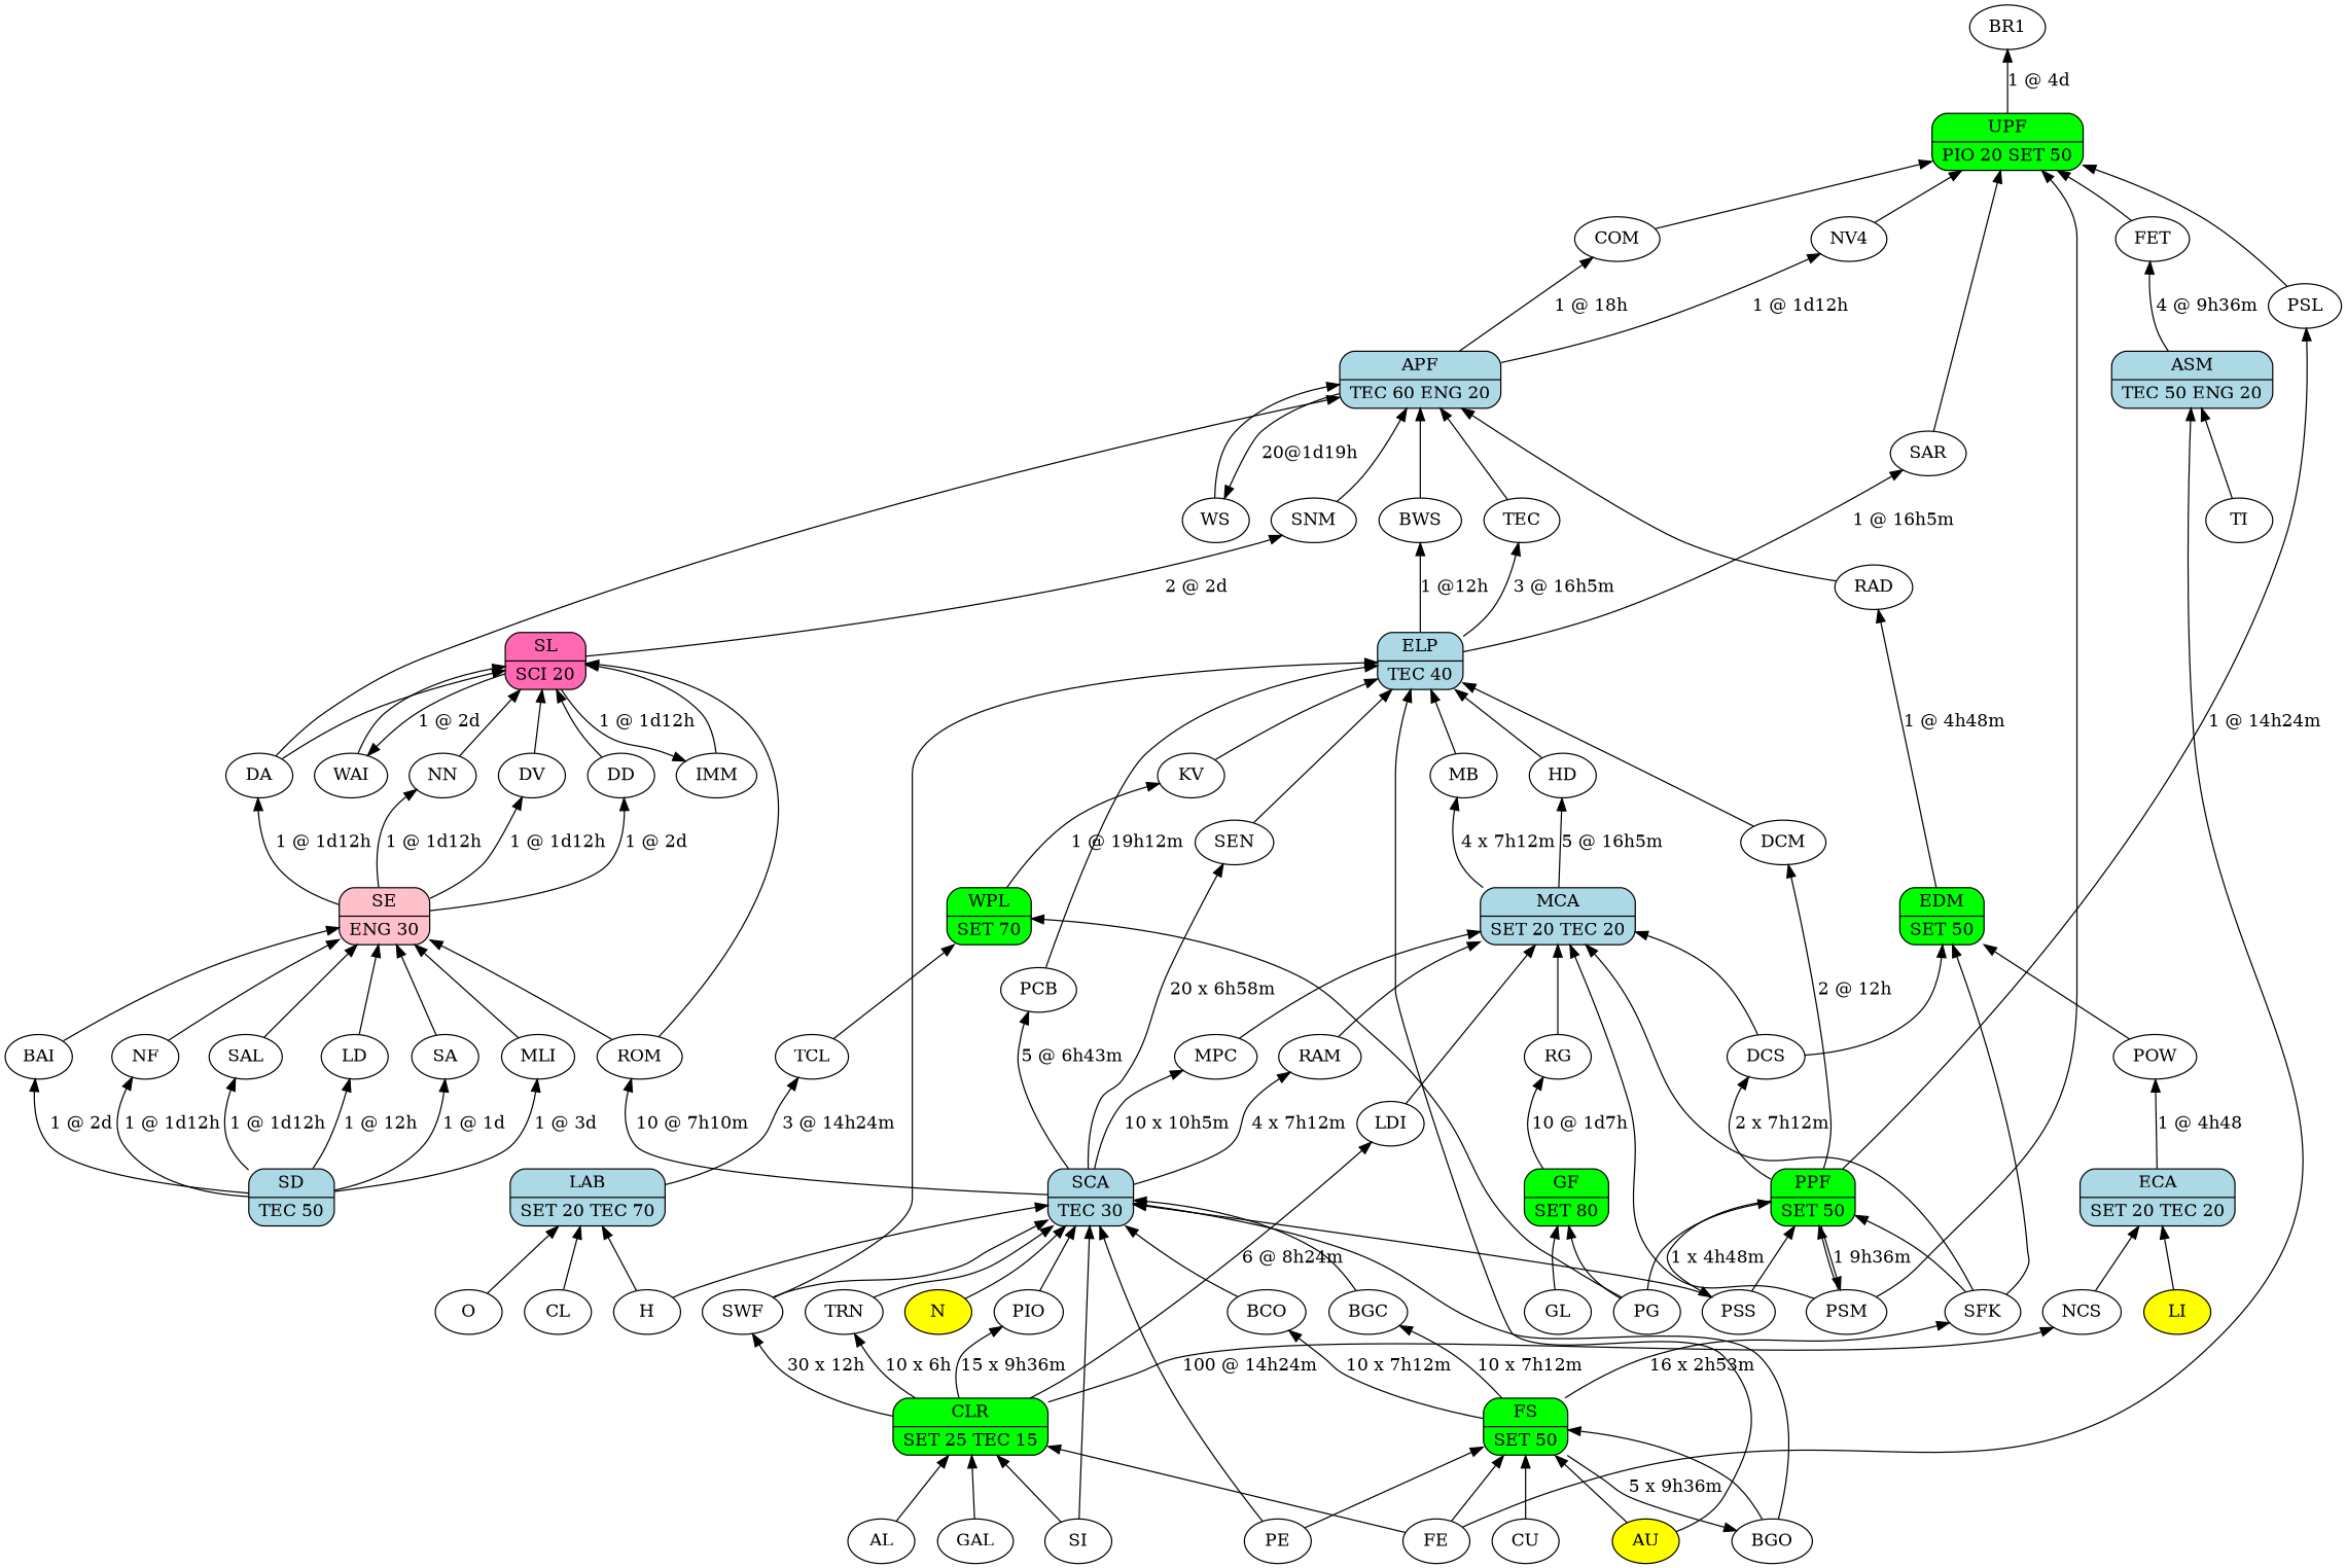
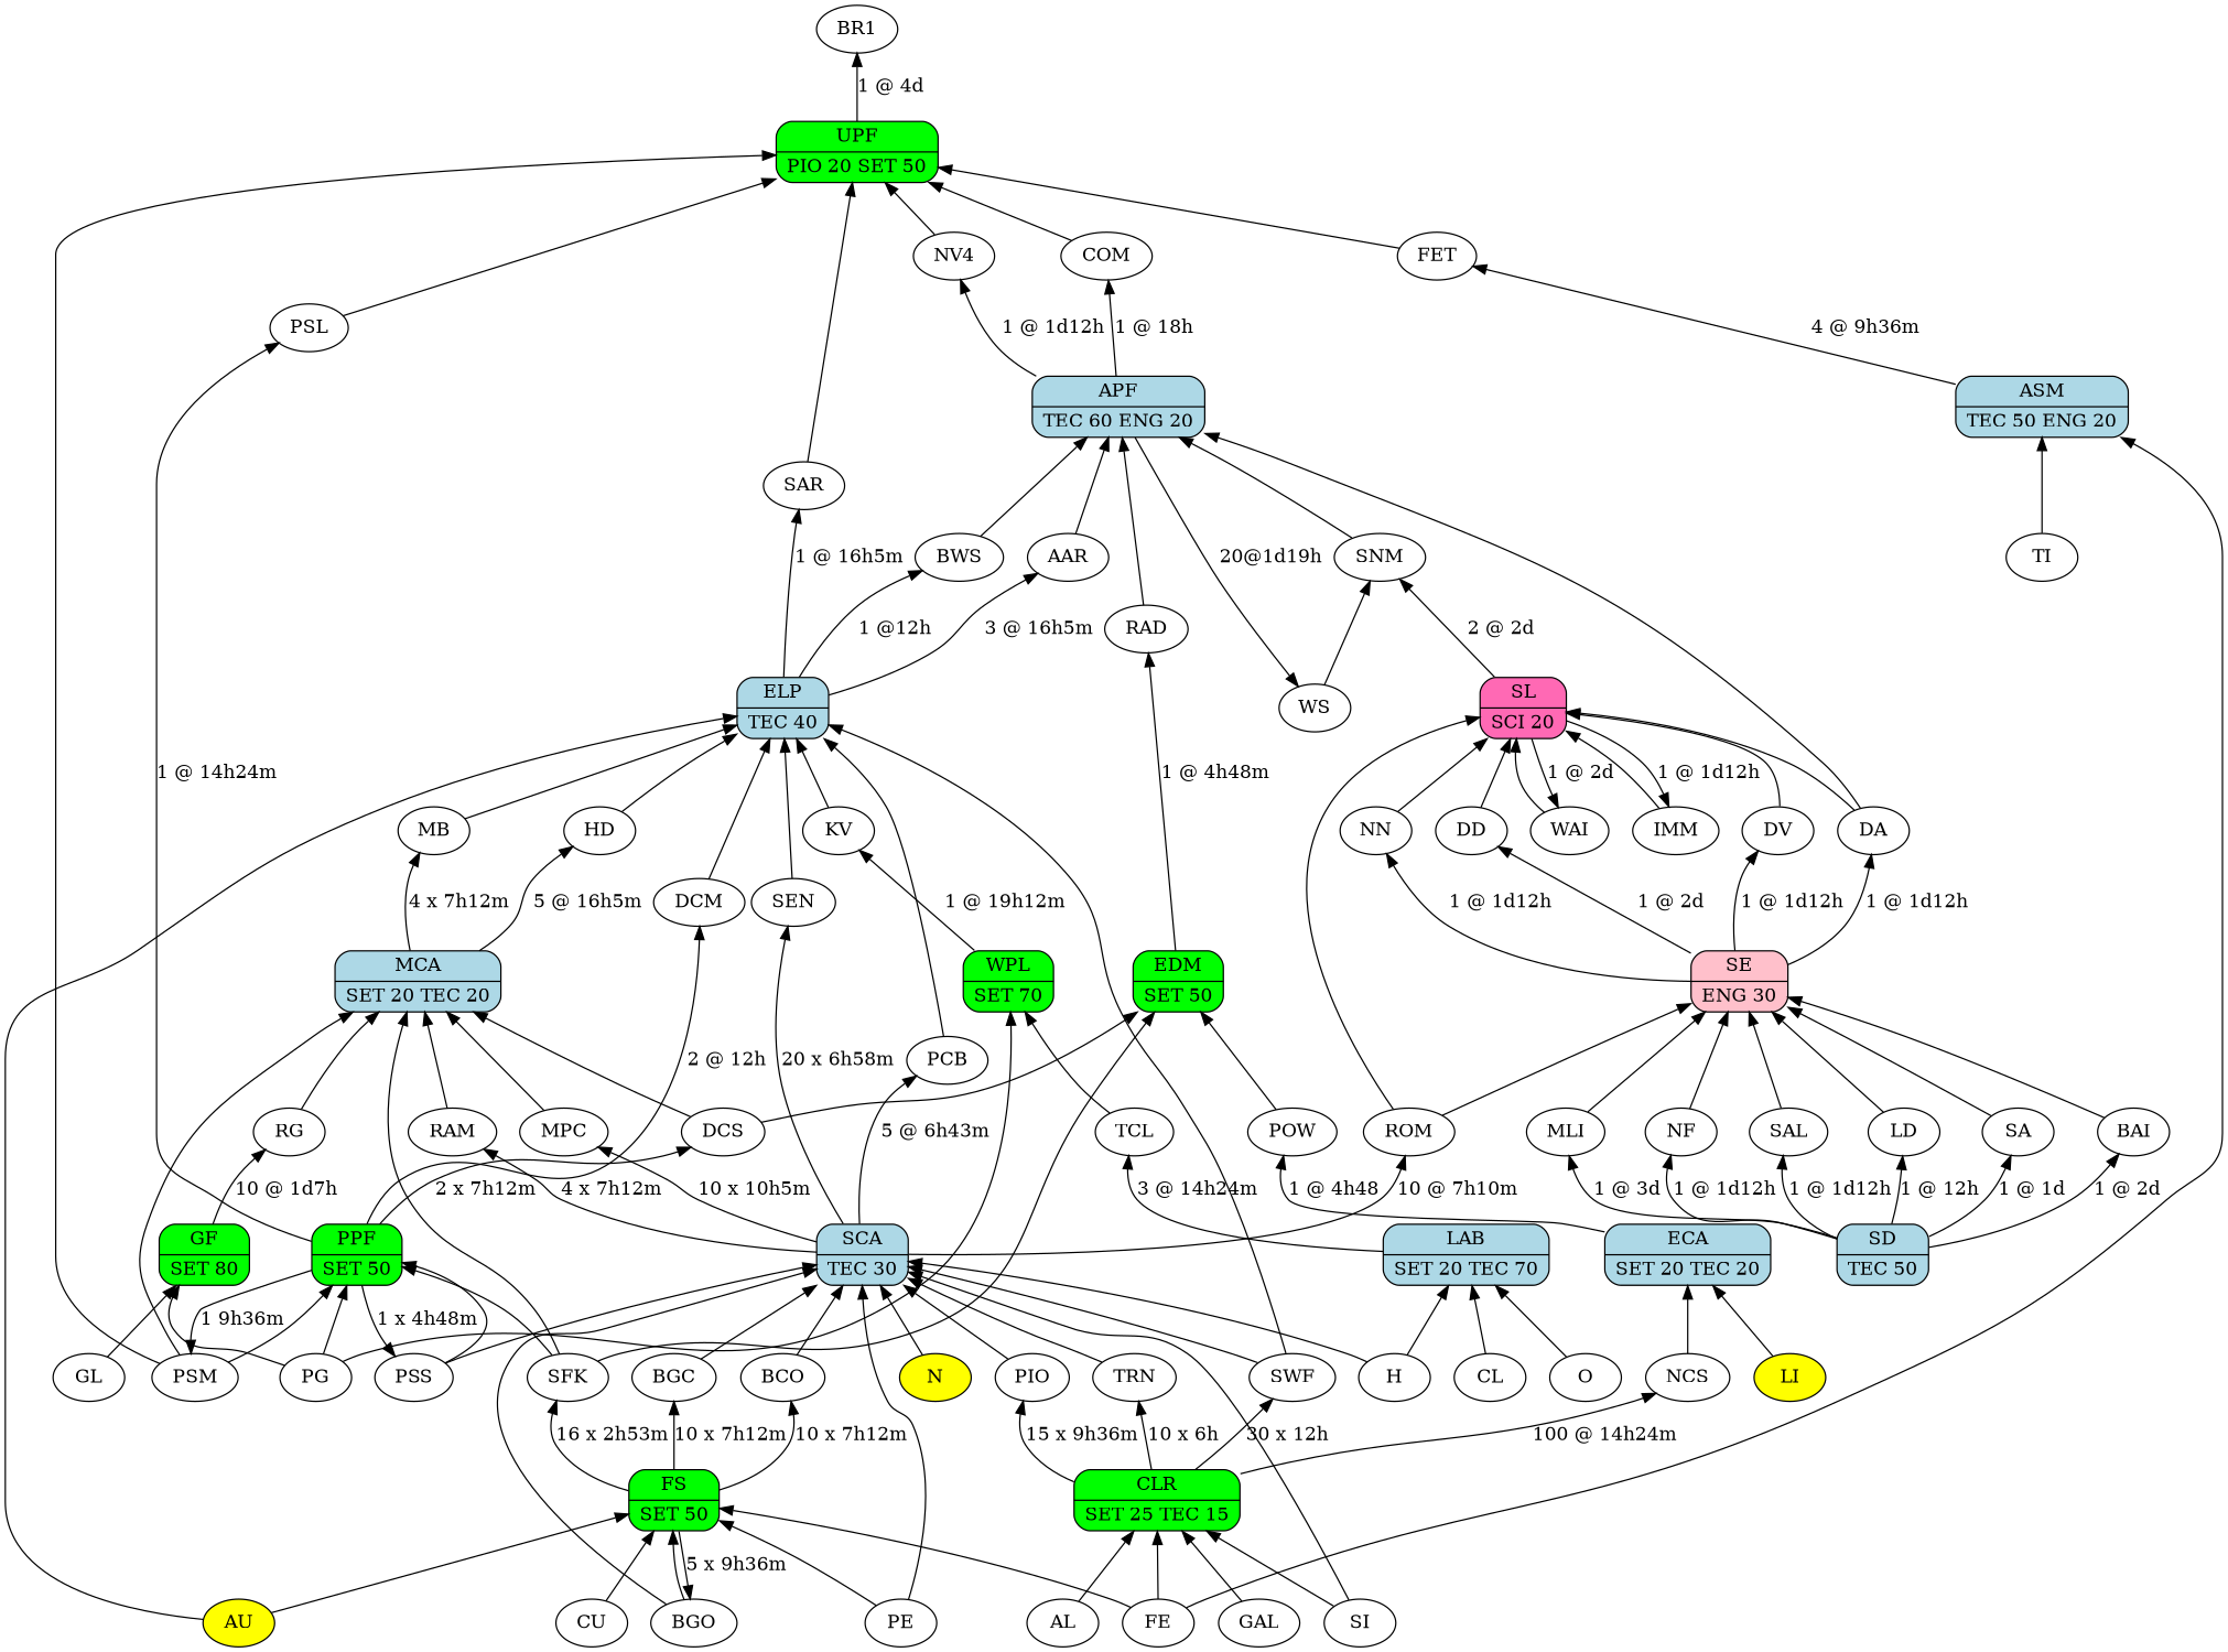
  strict digraph {
    edge [dir=back]
    n1 [fillcolor=green label="{UPF|PIO 20 SET 50}" shape=Mrecord style=filled]
    PSL
    PSM
    FET
    n5 [label=NV4]
    SAR
    COM
    BR1
    n9 [fillcolor=green label="{PPF|SET 50}" shape=Mrecord style=filled]
    n10 [fillcolor=lightblue label="{ASM|TEC 50 ENG 20}" shape=Mrecord style=filled]
    n11 [fillcolor=lightblue label="{APF|TEC 60 ENG 20}" shape=Mrecord style=filled]
    n12 [fillcolor=lightblue label="{ELP|TEC 40}" shape=Mrecord style=filled]
    PG
    SFK
    PSS
    FE
    TI
    WS
    SNM
    BWS
-   AAR [label=TEC]
+   AAR
    RAD
    DA
    SEN
    PCB
    MB
    DCM
    HD
    KV
    AU [fillcolor=yellow style=filled]
    SWF
    n32 [fillcolor=green label="{FS|SET 50}" shape=Mrecord style=filled]
    n33 [fillcolor=hotpink label="{SL|SCI 20}" shape=Mrecord style=filled]
    n34 [fillcolor=green label="{EDM|SET 50}" shape=Mrecord style=filled]
    n35 [fillcolor=pink label="{SE|ENG 30}" shape=Mrecord style=filled]
    WAI
    DV
    IMM
    ROM
    NN
    DD
    n42 [fillcolor=lightblue label="{SCA|TEC 30}" shape=Mrecord style=filled]
    n43 [fillcolor=lightblue label="{MCA|SET 20 TEC 20}" shape=Mrecord style=filled]
    n44 [fillcolor=green label="{WPL|SET 70}" shape=Mrecord style=filled]
    n45 [fillcolor=green label="{CLR|SET 25 TEC 15}" shape=Mrecord style=filled]
    BGC
    SI
    TRN
    H
    N [fillcolor=yellow style=filled]
    BCO
    PE
    BGO
    n54 [label=PIO]
    DCS
    POW
    SAL
    LD
    SA
    BAI
    MLI
    NF
    n63 [fillcolor=lightblue label="{ECA|SET 20 TEC 20}" shape=Mrecord style=filled]
    CU
    NCS
    LI [fillcolor=yellow style=filled]
    RG
-   LDI
    RAM
    MPC
    TCL
    GAL
    AL
    n74 [fillcolor=lightblue label="{SD|TEC 50}" shape=Mrecord style=filled]
    n75 [fillcolor=green label="{GF|SET 80}" shape=Mrecord style=filled]
    GL
    n77 [fillcolor=lightblue label="{LAB|SET 20 TEC 70}" shape=Mrecord style=filled]
    CL
    O
    n1 -> PSL
    n1 -> PSM
    n1 -> FET
    n1 -> n5
    n1 -> SAR
    n1 -> COM
    PSL -> n9 [label="1 @ 14h24m"]
    PSM -> n9 [label="1 9h36m"]
    FET -> n10 [label="4 @ 9h36m"]
    n5 -> n11 [label="1 @ 1d12h"]
    SAR -> n12 [label="1 @ 16h5m"]
    COM -> n11 [label="1 @ 18h"]
    BR1 -> n1 [label="1 @ 4d"]
    n9 -> PSM
    n9 -> PG
    n9 -> SFK
    n9 -> PSS
    n10 -> FE
    n10 -> TI
-   n11 -> WS
+   SNM -> WS
    n11 -> SNM
    n11 -> BWS
    n11 -> AAR
    n11 -> RAD
    n11 -> DA
    n12 -> SEN
    n12 -> PCB
    n12 -> MB
    n12 -> DCM
    n12 -> HD
    n12 -> KV
    n12 -> AU
    n12 -> SWF
    SFK -> n32 [label="16 x 2h53m"]
    PSS -> n9 [label="1 x 4h48m"]
    WS -> n11 [label="20@1d19h"]
    SNM -> n33 [label="2 @ 2d"]
    BWS -> n12 [label="1 @12h"]
    AAR -> n12 [label="3 @ 16h5m"]
    RAD -> n34 [label="1 @ 4h48m"]
    DA -> n35 [label="1 @ 1d12h"]
    SEN -> n42 [label="20 x 6h58m"]
    PCB -> n42 [label="5 @ 6h43m"]
    MB -> n43 [label="4 x 7h12m"]
    DCM -> n9 [label="2 @ 12h"]
    HD -> n43 [label="5 @ 16h5m"]
    KV -> n44 [label="1 @ 19h12m"]
    SWF -> n45 [label="30 x 12h"]
    n32 -> FE
    n32 -> AU
    n32 -> PE
    n32 -> BGO
    n32 -> CU
    n33 -> DA
    n33 -> WAI
    n33 -> DV
    n33 -> IMM
    n33 -> ROM
    n33 -> NN
    n33 -> DD
    n34 -> SFK
    n34 -> DCS
    n34 -> POW
    n35 -> ROM
    n35 -> SAL
    n35 -> LD
    n35 -> SA
    n35 -> BAI
    n35 -> MLI
    n35 -> NF
    WAI -> n33 [label="1 @ 2d"]
    DV -> n35 [label="1 @ 1d12h"]
    IMM -> n33 [label="1 @ 1d12h"]
    ROM -> n42 [label="10 @ 7h10m"]
    NN -> n35 [label="1 @ 1d12h"]
    DD -> n35 [label="1 @ 2d"]
    n42 -> PSS
    n42 -> SWF
    n42 -> BGC
    n42 -> SI
    n42 -> TRN
    n42 -> H
    n42 -> N
    n42 -> BCO
    n42 -> PE
    n42 -> BGO
    n42 -> n54
    n43 -> PSM
    n43 -> SFK
    n43 -> DCS
    n43 -> RG
-   n43 -> LDI
    n43 -> RAM
    n43 -> MPC
    n44 -> PG
    n44 -> TCL
    n45 -> FE
    n45 -> SI
    n45 -> GAL
    n45 -> AL
    BGC -> n32 [label="10 x 7h12m"]
    TRN -> n45 [label="10 x 6h"]
    BCO -> n32 [label="10 x 7h12m"]
    BGO -> n32 [label="5 x 9h36m"]
    n54 -> n45 [label="15 x 9h36m"]
    DCS -> n9 [label="2 x 7h12m"]
    POW -> n63 [label="1 @ 4h48"]
    SAL -> n74 [label="1 @ 1d12h"]
    LD -> n74 [label="1 @ 12h"]
    SA -> n74 [label="1 @ 1d"]
    BAI -> n74 [label="1 @ 2d"]
    MLI -> n74 [label="1 @ 3d"]
    NF -> n74 [label="1 @ 1d12h"]
    n63 -> NCS
    n63 -> LI
    NCS -> n45 [label="100 @ 14h24m"]
    RG -> n75 [label="10 @ 1d7h"]
-   LDI -> n45 [label="6 @ 8h24m"]
    RAM -> n42 [label="4 x 7h12m"]
    MPC -> n42 [label="10 x 10h5m"]
    TCL -> n77 [label="3 @ 14h24m"]
    n75 -> PG
    n75 -> GL
    n77 -> H
    n77 -> CL
    n77 -> O
  }
